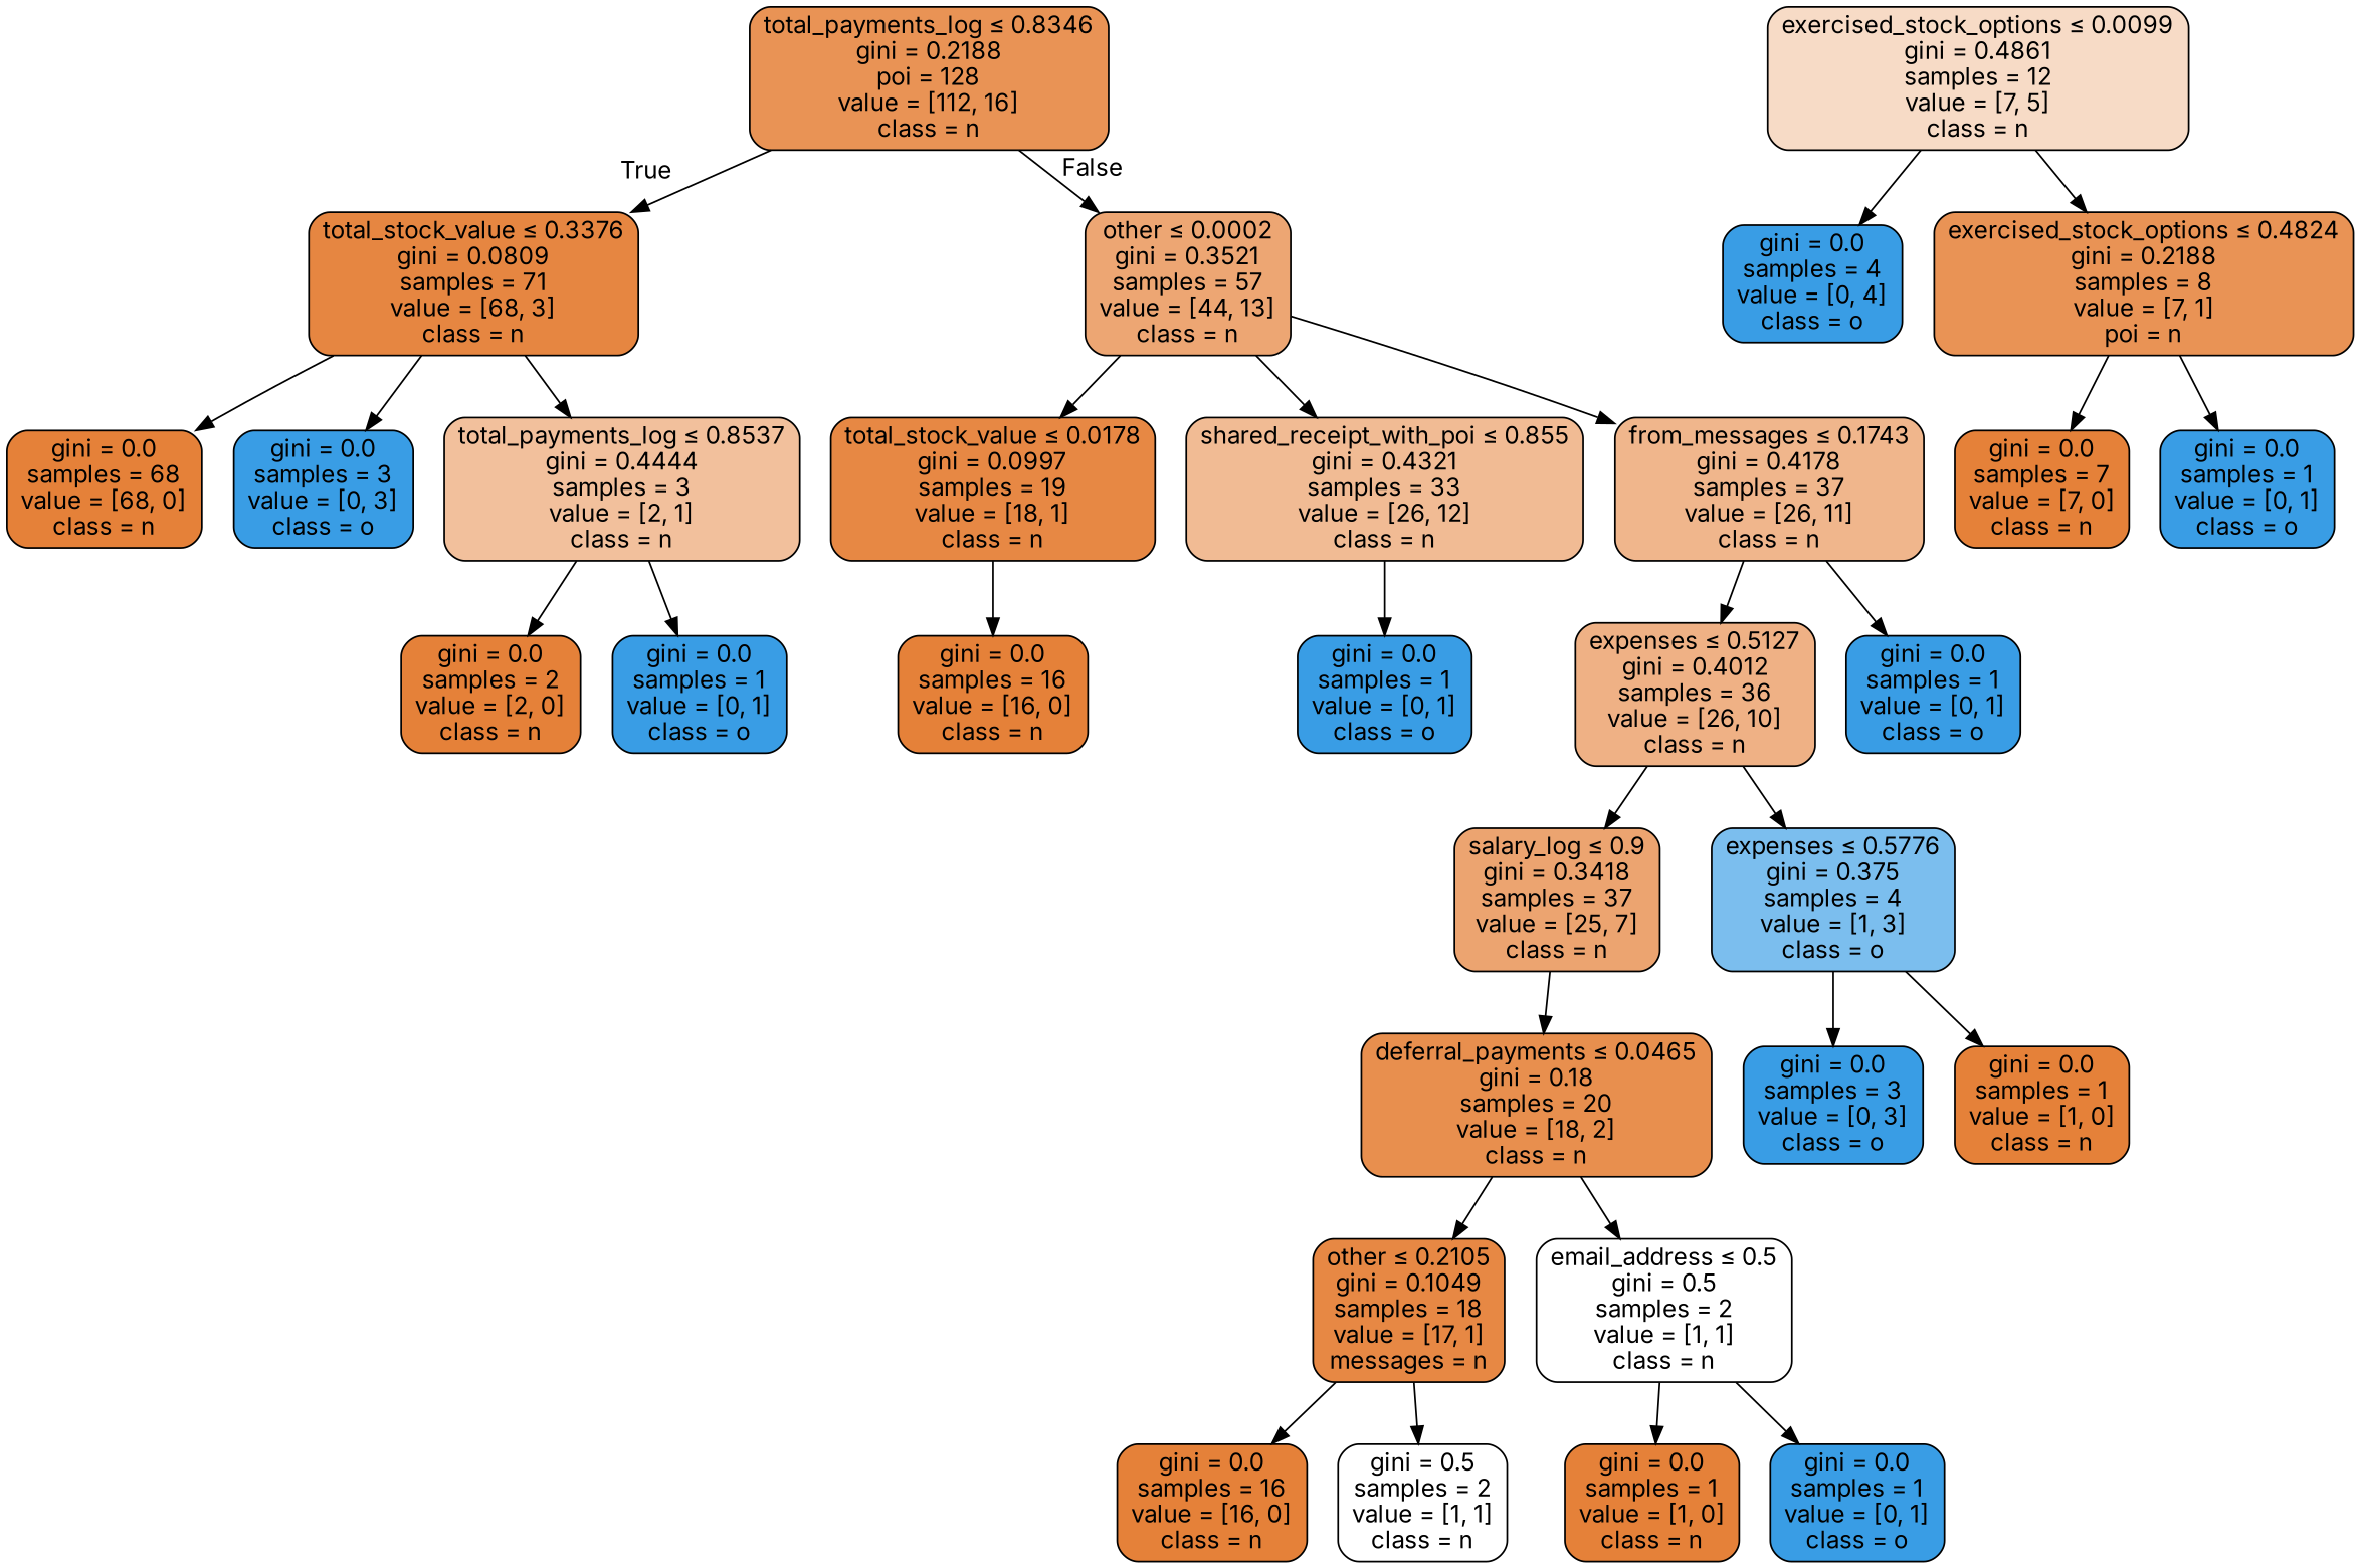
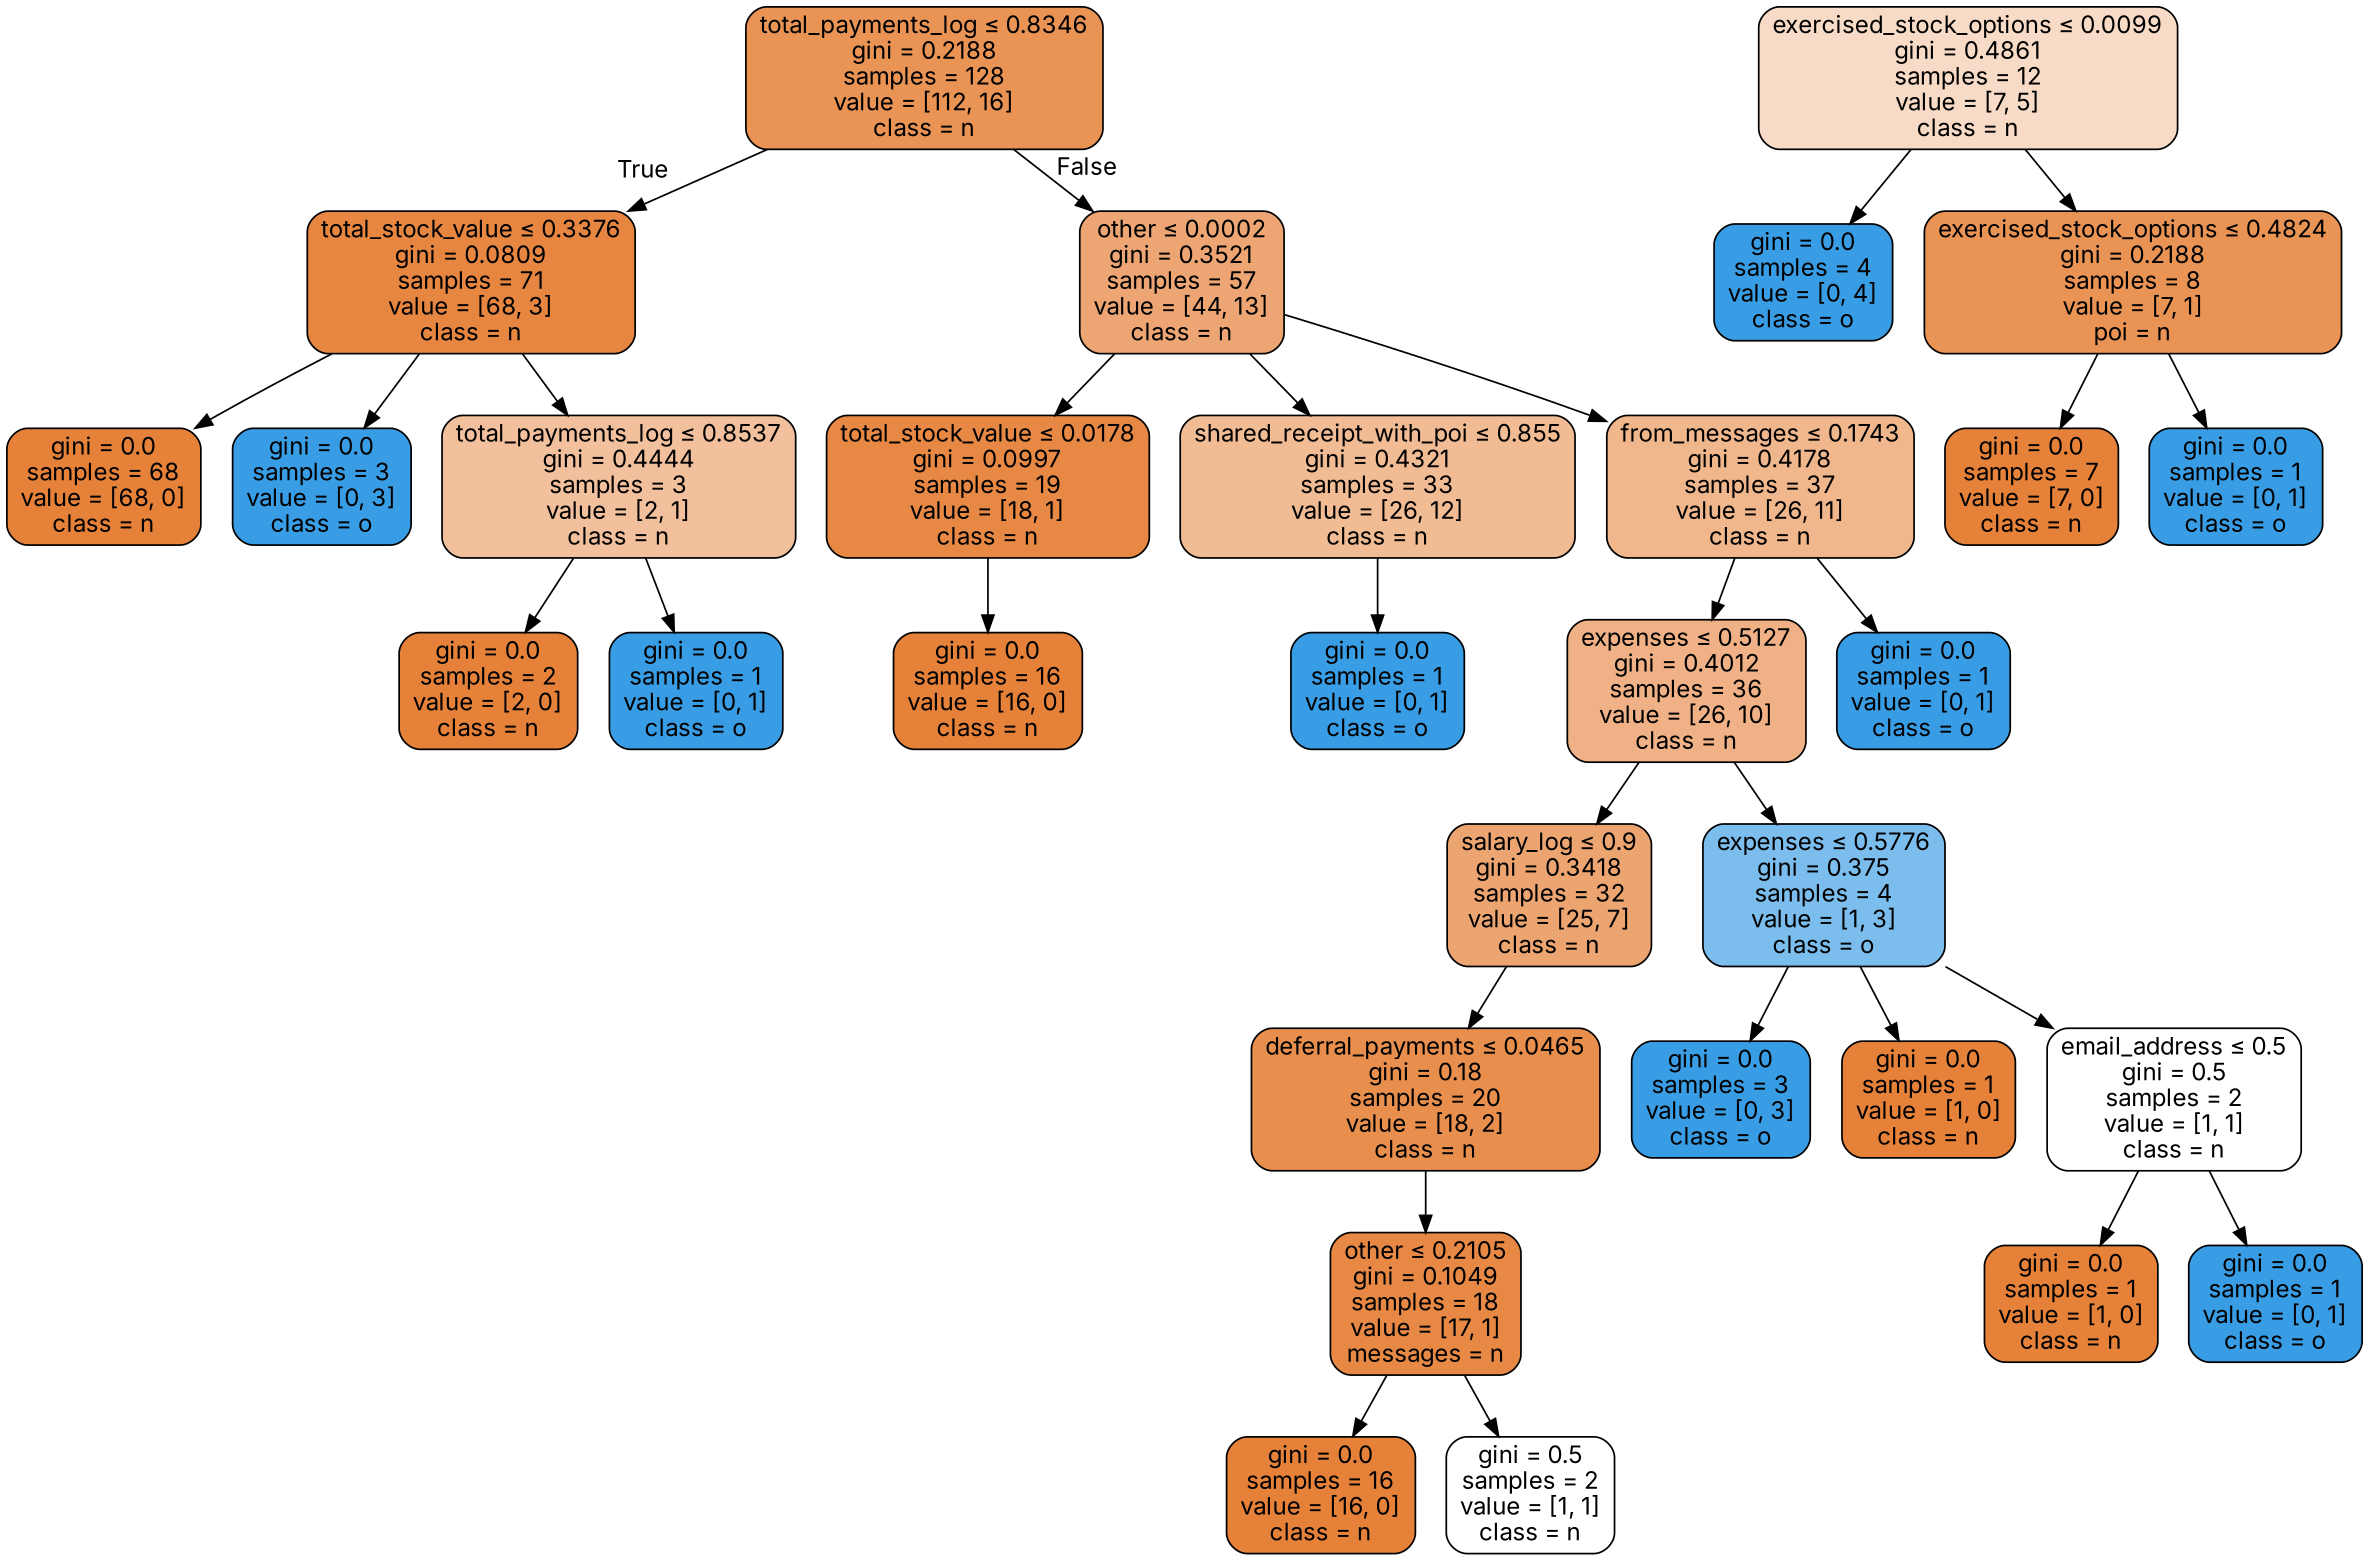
  digraph {
    fontname=Inter
    node [color=black fillcolor="#399de5ff" fontname=Inter shape=box style="filled, rounded"]
    edge [fontname=Inter]
-   n1 [fillcolor="#e58139db" label=<total_payments_log &le; 0.8346<br/>gini = 0.2188<br/>poi = 128<br/>value = [112, 16]<br/>class = n>]
+   n1 [fillcolor="#e58139db" label=<total_payments_log &le; 0.8346<br/>gini = 0.2188<br/>samples = 128<br/>value = [112, 16]<br/>class = n>]
    n2 [fillcolor="#e58139f4" label=<total_stock_value &le; 0.3376<br/>gini = 0.0809<br/>samples = 71<br/>value = [68, 3]<br/>class = n>]
    n3 [fillcolor="#e58139b4" label=<other &le; 0.0002<br/>gini = 0.3521<br/>samples = 57<br/>value = [44, 13]<br/>class = n>]
    n4 [fillcolor="#e58139ff" label=<gini = 0.0<br/>samples = 68<br/>value = [68, 0]<br/>class = n>]
    n5 [label=<gini = 0.0<br/>samples = 3<br/>value = [0, 3]<br/>class = o>]
    n6 [fillcolor="#e581397f" label=<total_payments_log &le; 0.8537<br/>gini = 0.4444<br/>samples = 3<br/>value = [2, 1]<br/>class = n>]
    n7 [fillcolor="#e58139f1" label=<total_stock_value &le; 0.0178<br/>gini = 0.0997<br/>samples = 19<br/>value = [18, 1]<br/>class = n>]
    n8 [fillcolor="#e5813989" label=<shared_receipt_with_poi &le; 0.855<br/>gini = 0.4321<br/>samples = 33<br/>value = [26, 12]<br/>class = n>]
    n9 [fillcolor="#e5813993" label=<from_messages &le; 0.1743<br/>gini = 0.4178<br/>samples = 37<br/>value = [26, 11]<br/>class = n>]
    n10 [fillcolor="#e58139ff" label=<gini = 0.0<br/>samples = 16<br/>value = [16, 0]<br/>class = n>]
    n11 [label=<gini = 0.0<br/>samples = 1<br/>value = [0, 1]<br/>class = o>]
    n12 [fillcolor="#e58139ff" label=<gini = 0.0<br/>samples = 2<br/>value = [2, 0]<br/>class = n>]
    n13 [label=<gini = 0.0<br/>samples = 1<br/>value = [0, 1]<br/>class = o>]
    n14 [fillcolor="#e581399d" label=<expenses &le; 0.5127<br/>gini = 0.4012<br/>samples = 36<br/>value = [26, 10]<br/>class = n>]
    n15 [label=<gini = 0.0<br/>samples = 1<br/>value = [0, 1]<br/>class = o>]
-   n16 [fillcolor="#e58139b8" label=<salary_log &le; 0.9<br/>gini = 0.3418<br/>samples = 37<br/>value = [25, 7]<br/>class = n>]
+   n16 [fillcolor="#e58139b8" label=<salary_log &le; 0.9<br/>gini = 0.3418<br/>samples = 32<br/>value = [25, 7]<br/>class = n>]
    n17 [fillcolor="#399de5aa" label=<expenses &le; 0.5776<br/>gini = 0.375<br/>samples = 4<br/>value = [1, 3]<br/>class = o>]
    n18 [fillcolor="#e58139e3" label=<deferral_payments &le; 0.0465<br/>gini = 0.18<br/>samples = 20<br/>value = [18, 2]<br/>class = n>]
    n19 [label=<gini = 0.0<br/>samples = 3<br/>value = [0, 3]<br/>class = o>]
    n20 [fillcolor="#e58139ff" label=<gini = 0.0<br/>samples = 1<br/>value = [1, 0]<br/>class = n>]
    n21 [fillcolor="#e58139f0" label=<other &le; 0.2105<br/>gini = 0.1049<br/>samples = 18<br/>value = [17, 1]<br/>messages = n>]
    n22 [fillcolor="#e5813900" label=<email_address &le; 0.5<br/>gini = 0.5<br/>samples = 2<br/>value = [1, 1]<br/>class = n>]
    n23 [fillcolor="#e5813949" label=<exercised_stock_options &le; 0.0099<br/>gini = 0.4861<br/>samples = 12<br/>value = [7, 5]<br/>class = n>]
    n24 [label=<gini = 0.0<br/>samples = 4<br/>value = [0, 4]<br/>class = o>]
    n25 [fillcolor="#e58139db" label=<exercised_stock_options &le; 0.4824<br/>gini = 0.2188<br/>samples = 8<br/>value = [7, 1]<br/>poi = n>]
    n26 [fillcolor="#e58139ff" label=<gini = 0.0<br/>samples = 16<br/>value = [16, 0]<br/>class = n>]
    n27 [fillcolor="#e5813900" label=<gini = 0.5<br/>samples = 2<br/>value = [1, 1]<br/>class = n>]
    n28 [fillcolor="#e58139ff" label=<gini = 0.0<br/>samples = 1<br/>value = [1, 0]<br/>class = n>]
    n29 [label=<gini = 0.0<br/>samples = 1<br/>value = [0, 1]<br/>class = o>]
    n30 [fillcolor="#e58139ff" label=<gini = 0.0<br/>samples = 7<br/>value = [7, 0]<br/>class = n>]
    n31 [label=<gini = 0.0<br/>samples = 1<br/>value = [0, 1]<br/>class = o>]
    n1 -> n2 [headlabel=True labelangle=45 labeldistance=2.5]
    n1 -> n3 [headlabel=False labelangle=-45 labeldistance=2.5]
    n2 -> n4
    n2 -> n5
    n2 -> n6
    n3 -> n7
    n3 -> n8
    n3 -> n9
    n6 -> n12
    n6 -> n13
    n7 -> n10
    n8 -> n11
    n9 -> n14
    n9 -> n15
    n14 -> n16
    n14 -> n17
    n16 -> n18
    n17 -> n19
    n17 -> n20
    n18 -> n21
-   n18 -> n22
+   n17 -> n22
    n21 -> n26
    n21 -> n27
    n22 -> n28
    n22 -> n29
    n23 -> n24
    n23 -> n25
    n25 -> n30
    n25 -> n31
  }
